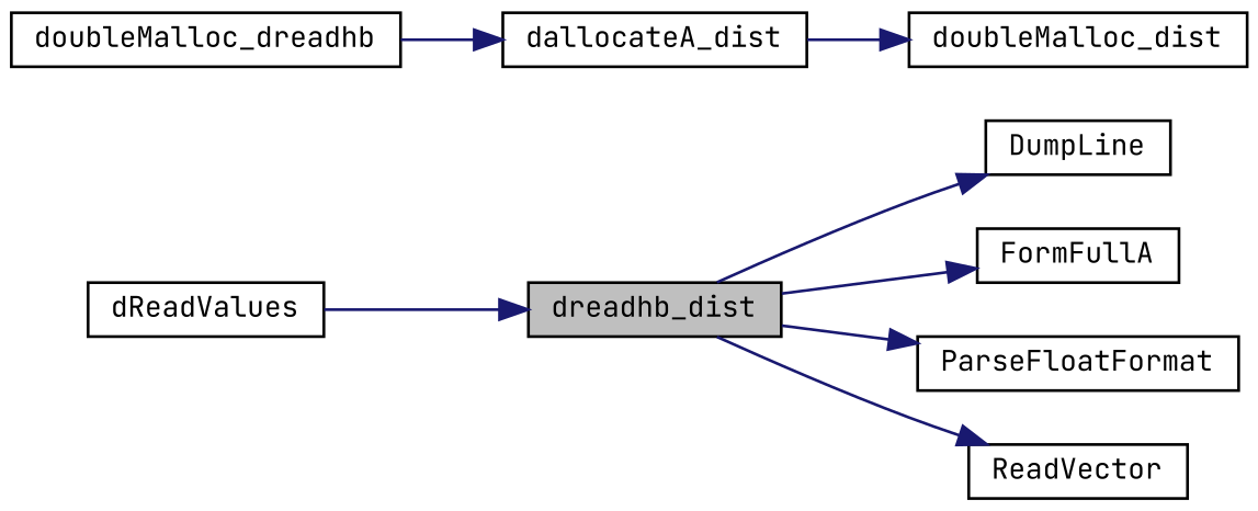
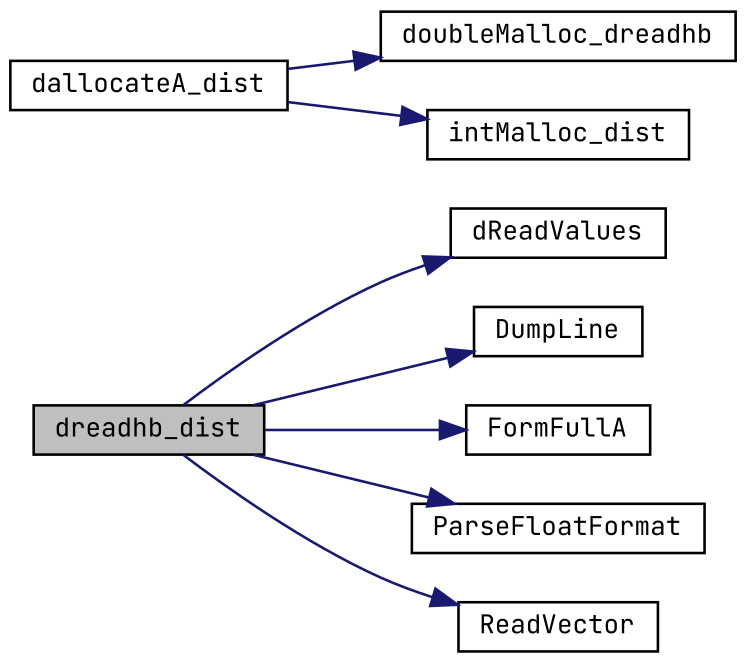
  digraph {
    fontname="JetBrains Mono"
    rankdir=LR
    node [color=black fillcolor=white fontname="JetBrains Mono" fontsize=10 shape=record style=filled]
    edge [color=midnightblue fontname="JetBrains Mono" fontsize=10 labelfontname=Helvetica labelfontsize=10 style=solid]
    n1 [fillcolor=grey75 fontcolor=black height=0.2 label=dreadhb_dist width=0.4]
    n2 [height=0.2 label=dReadValues width=0.4]
    n3 [height=0.2 label=DumpLine width=0.4]
    n4 [height=0.2 label=FormFullA width=0.4]
    n5 [height=0.2 label=ParseFloatFormat width=0.4]
    n6 [height=0.2 label=ReadVector width=0.4]
    n7 [height=0.2 label=dallocateA_dist width=0.4]
    n8 [height=0.2 label=doubleMalloc_dreadhb width=0.4]
-   n9 [height=0.2 label=doubleMalloc_dist width=0.4]
-   n2 -> n1
+   n9 [height=0.2 label=intMalloc_dist width=0.4]
+   n1 -> n2
    n1 -> n3
    n1 -> n4
    n1 -> n5
    n1 -> n6
-   n8 -> n7
+   n7 -> n8
    n7 -> n9
  }
